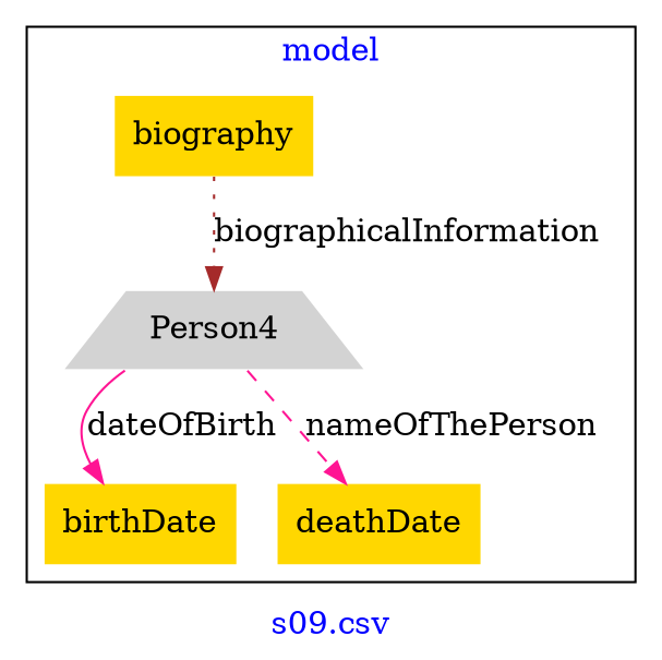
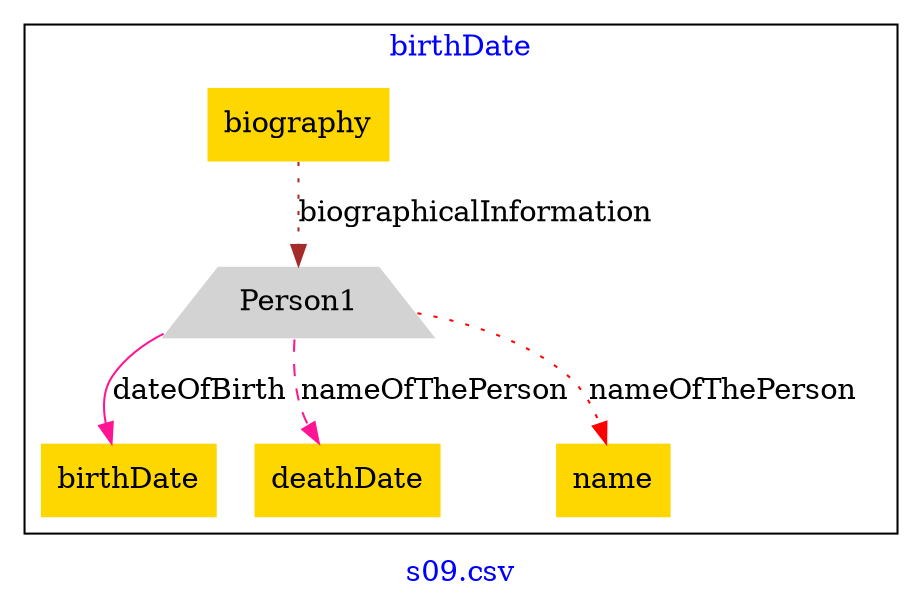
  digraph {
    fontcolor=blue
    label="s09.csv"
    remincross=true
    node [fillcolor=gold shape=plaintext style=filled]
    edge [color=deeppink fontcolor=black style=dotted]
-   n1 [color=white fillcolor=lightgray label=Person4 shape=trapezium]
+   n1 [color=white fillcolor=lightgray label=Person1 shape=trapezium]
    n2 [label=birthDate]
    n3 [label=deathDate]
+   n4 [label=name]
    n5 [label=biography]
    subgraph cluster_1 {
-     label=model
+     label=birthDate
      n1
      n2
      n3
+     n4
      n5
    }
    n1 -> n2 [label=dateOfBirth style=solid]
    n1 -> n3 [label=nameOfThePerson style=dashed]
+   n1 -> n4 [color=red label=nameOfThePerson]
    n5 -> n1 [color=brown label=biographicalInformation]
  }
